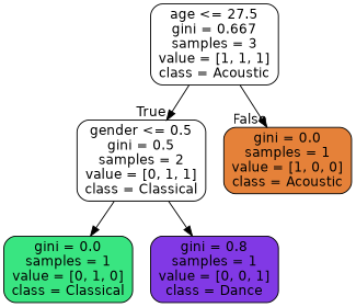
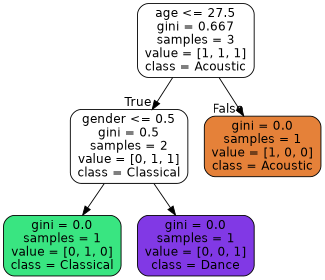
  digraph {
    node [color=black fillcolor="#ffffff" fontname=helvetica shape=box style="filled, rounded"]
    edge [fontname=helvetica]
    n1 [label="age <= 27.5\ngini = 0.667\nsamples = 3\nvalue = [1, 1, 1]\nclass = Acoustic"]
    n2 [label="gender <= 0.5\ngini = 0.5\nsamples = 2\nvalue = [0, 1, 1]\nclass = Classical"]
    n3 [fillcolor="#e58139" label="gini = 0.0\nsamples = 1\nvalue = [1, 0, 0]\nclass = Acoustic"]
    n4 [fillcolor="#39e581" label="gini = 0.0\nsamples = 1\nvalue = [0, 1, 0]\nclass = Classical"]
-   n5 [fillcolor="#8139e5" label="gini = 0.8\nsamples = 1\nvalue = [0, 0, 1]\nclass = Dance"]
+   n5 [fillcolor="#8139e5" label="gini = 0.0\nsamples = 1\nvalue = [0, 0, 1]\nclass = Dance"]
    n1 -> n2 [headlabel=True labelangle=45 labeldistance=2.5]
    n1 -> n3 [headlabel=False labelangle=-45 labeldistance=2.5]
    n2 -> n4
    n2 -> n5
  }
